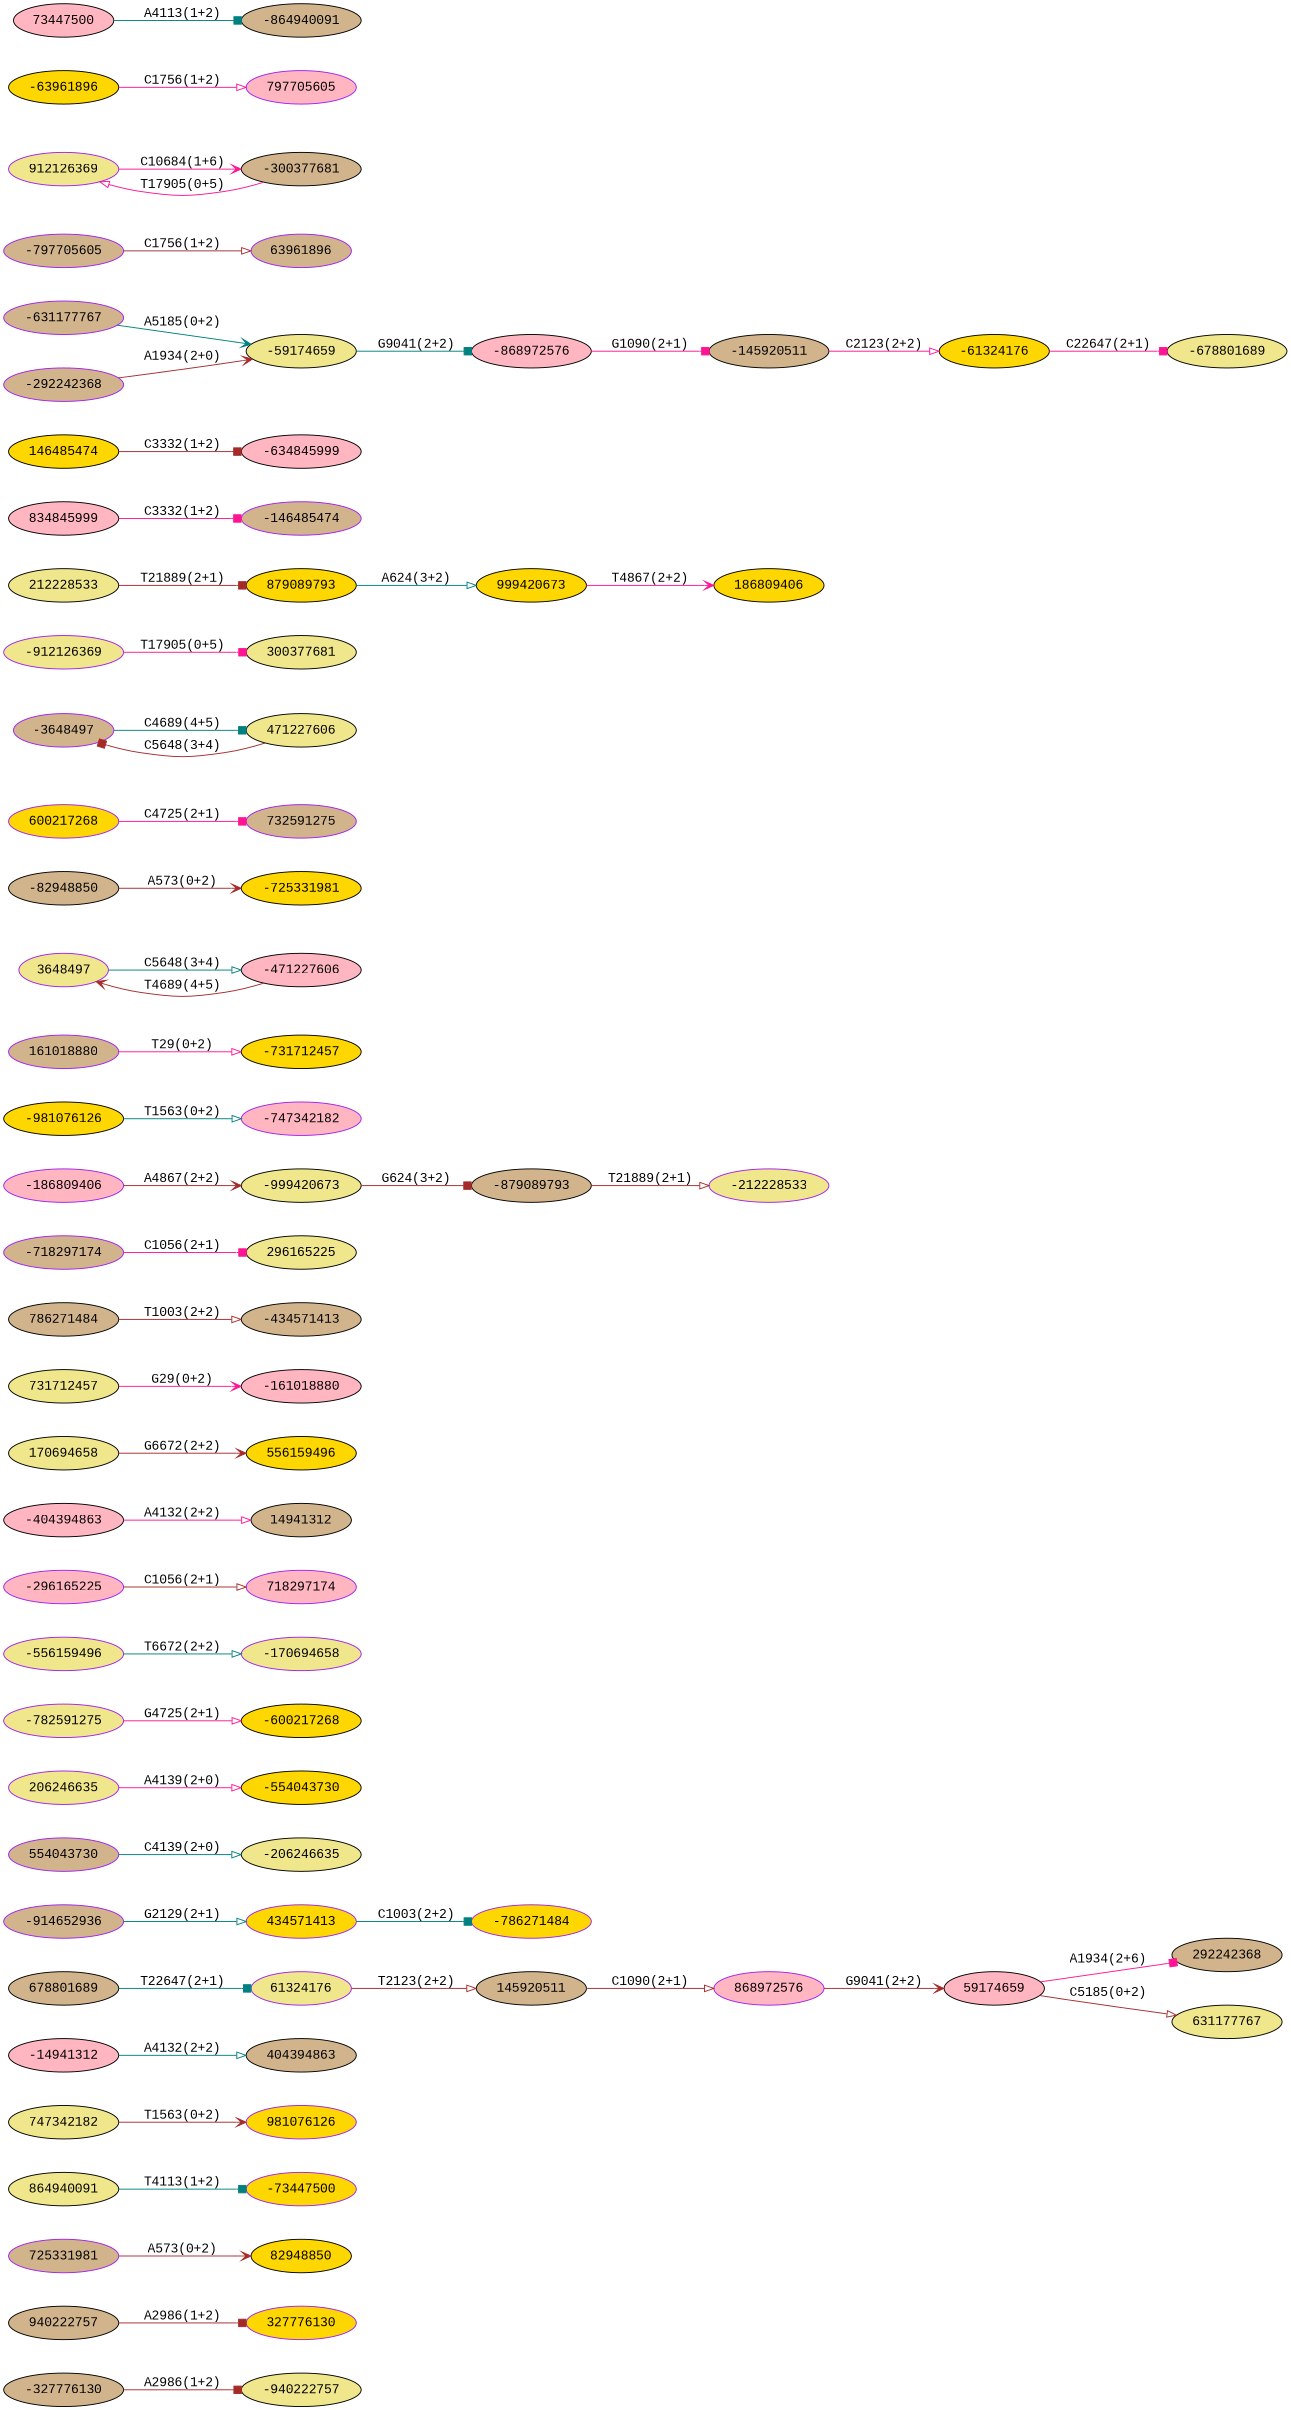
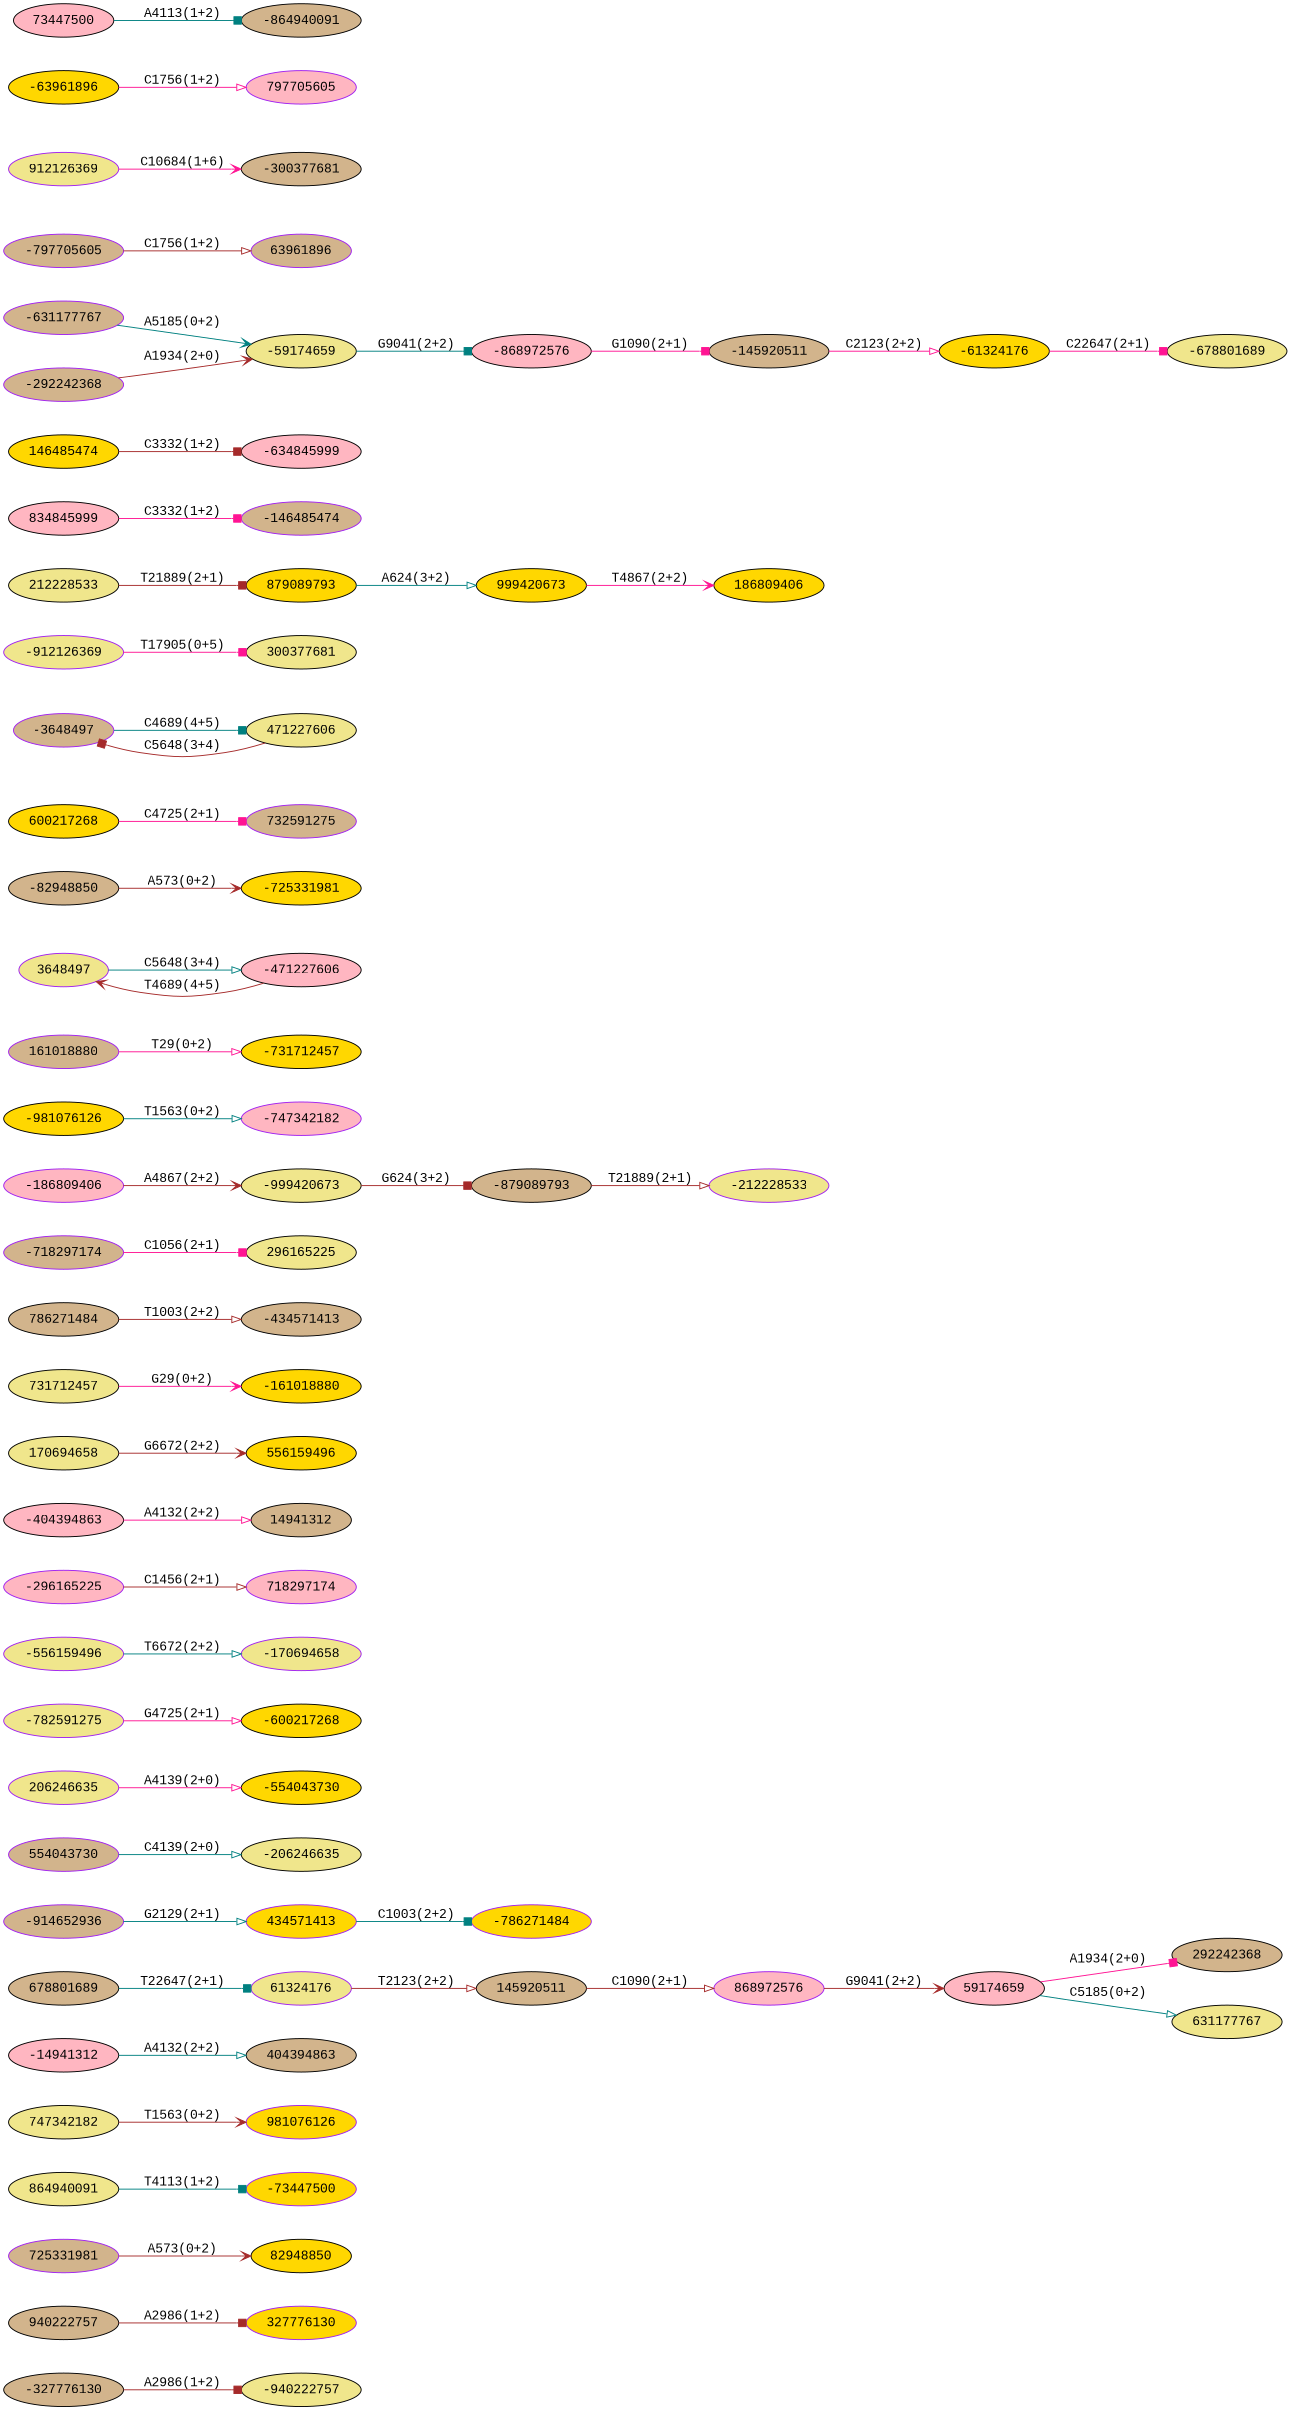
  digraph {
    fontname="Liberation Mono"
    nodesep=0.5
    rankdir=LR
    node [color=black fillcolor=tan fontname="Liberation Mono" style=filled]
    edge [arrowhead=onormal color=brown fontname="Liberation Mono" penwidth=1]
    -940222757 [fillcolor=khaki]
    -327776130
    327776130 [color=purple fillcolor=gold]
    82948850 [fillcolor=gold]
    864940091 [fillcolor=khaki]
    -73447500 [color=purple fillcolor=gold]
    981076126 [color=purple fillcolor=gold]
    -14941312 [fillcolor=lightpink]
    404394863
    61324176 [color=purple fillcolor=khaki]
    678801689
    145920511
    -786271484 [color=purple fillcolor=gold]
    -206246635 [fillcolor=khaki]
    206246635 [color=purple fillcolor=khaki]
    -554043730 [fillcolor=gold]
    -782591275 [color=purple fillcolor=khaki]
    -600217268 [fillcolor=gold]
    -170694658 [color=purple fillcolor=khaki]
    718297174 [color=purple fillcolor=lightpink]
    -296165225 [color=purple fillcolor=lightpink]
    -404394863 [fillcolor=lightpink]
    14941312
    554043730 [color=purple]
    556159496 [fillcolor=gold]
    59174659 [fillcolor=lightpink]
    292242368
    631177767 [fillcolor=khaki]
    731712457 [fillcolor=khaki]
-   -161018880 [fillcolor=lightpink]
+   -161018880 [fillcolor=gold]
    786271484
    -434571413
    296165225 [fillcolor=khaki]
    -212228533 [color=purple fillcolor=khaki]
    -879089793
    -981076126 [fillcolor=gold]
    -747342182 [color=purple fillcolor=lightpink]
    -731712457 [fillcolor=gold]
    3648497 [color=purple fillcolor=khaki]
    -471227606 [fillcolor=lightpink]
    -725331981 [fillcolor=gold]
    -82948850
    n43 [color=purple label=732591275]
    725331981 [color=purple]
    -3648497 [color=purple]
    471227606 [fillcolor=khaki]
    -718297174 [color=purple]
    300377681 [fillcolor=khaki]
    -912126369 [color=purple fillcolor=khaki]
    186809406 [fillcolor=gold]
    -186809406 [color=purple fillcolor=lightpink]
    -999420673 [fillcolor=khaki]
    -914652936 [color=purple]
    434571413 [color=purple fillcolor=gold]
    868972576 [color=purple fillcolor=lightpink]
    n56 [fillcolor=lightpink label=834845999]
    -146485474 [color=purple]
    146485474 [fillcolor=gold]
    -634845999 [fillcolor=lightpink]
    170694658 [fillcolor=khaki]
    -868972576 [fillcolor=lightpink]
    -145920511
    -61324176 [fillcolor=gold]
    63961896 [color=purple]
    912126369 [color=purple fillcolor=khaki]
    -300377681
    161018880 [color=purple]
    -63961896 [fillcolor=gold]
    797705605 [color=purple fillcolor=lightpink]
    -556159496 [color=purple fillcolor=khaki]
    212228533 [fillcolor=khaki]
    879089793 [fillcolor=gold]
    999420673 [fillcolor=gold]
    -678801689 [fillcolor=khaki]
    73447500 [fillcolor=lightpink]
    -864940091
    -631177767 [color=purple]
    -59174659 [fillcolor=khaki]
    -797705605 [color=purple]
    940222757
    747342182 [fillcolor=khaki]
    -292242368 [color=purple]
-   600217268 [color=purple fillcolor=gold]
+   600217268 [fillcolor=gold]
    -327776130 -> -940222757 [arrowhead=box label="A2986(1+2)"]
    864940091 -> -73447500 [arrowhead=box color=teal label="T4113(1+2)"]
    -14941312 -> 404394863 [color=teal label="A4132(2+2)"]
    61324176 -> 145920511 [label="T2123(2+2)"]
    678801689 -> 61324176 [arrowhead=box color=teal label="T22647(2+1)"]
    145920511 -> 868972576 [label="C1090(2+1)"]
    206246635 -> -554043730 [color=deeppink label="A4139(2+0)"]
    -782591275 -> -600217268 [color=deeppink label="G4725(2+1)"]
-   -296165225 -> 718297174 [label="C1056(2+1)"]
+   -296165225 -> 718297174 [label="C1456(2+1)"]
    -404394863 -> 14941312 [color=deeppink label="A4132(2+2)"]
    554043730 -> -206246635 [color=teal label="C4139(2+0)"]
-   59174659 -> 292242368 [arrowhead=box color=deeppink label="A1934(2+6)"]
-   59174659 -> 631177767 [label="C5185(0+2)"]
+   59174659 -> 292242368 [arrowhead=box color=deeppink label="A1934(2+0)"]
+   59174659 -> 631177767 [color=teal label="C5185(0+2)"]
    731712457 -> -161018880 [arrowhead=vee color=deeppink label="G29(0+2)"]
    786271484 -> -434571413 [label="T1003(2+2)"]
    -879089793 -> -212228533 [label="T21889(2+1)"]
    -981076126 -> -747342182 [color=teal label="T1563(0+2)"]
    3648497 -> -471227606 [color=teal label="C5648(3+4)"]
    -471227606 -> 3648497 [arrowhead=vee label="T4689(4+5)"]
    -82948850 -> -725331981 [arrowhead=vee label="A573(0+2)"]
    725331981 -> 82948850 [arrowhead=vee label="A573(0+2)"]
    -3648497 -> 471227606 [arrowhead=box color=teal label="C4689(4+5)"]
    471227606 -> -3648497 [arrowhead=box label="C5648(3+4)"]
    -718297174 -> 296165225 [arrowhead=box color=deeppink label="C1056(2+1)"]
    -912126369 -> 300377681 [arrowhead=box color=deeppink label="T17905(0+5)"]
    -186809406 -> -999420673 [arrowhead=vee label="A4867(2+2)"]
    -999420673 -> -879089793 [arrowhead=box label="G624(3+2)"]
    -914652936 -> 434571413 [color=teal label="G2129(2+1)"]
    434571413 -> -786271484 [arrowhead=box color=teal label="C1003(2+2)"]
    868972576 -> 59174659 [arrowhead=vee label="G9041(2+2)"]
    n56 -> -146485474 [arrowhead=box color=deeppink label="C3332(1+2)"]
    146485474 -> -634845999 [arrowhead=box label="C3332(1+2)"]
    170694658 -> 556159496 [arrowhead=vee label="G6672(2+2)"]
    -868972576 -> -145920511 [arrowhead=box color=deeppink label="G1090(2+1)"]
    -145920511 -> -61324176 [color=deeppink label="C2123(2+2)"]
    -61324176 -> -678801689 [arrowhead=box color=deeppink label="C22647(2+1)"]
    912126369 -> -300377681 [arrowhead=vee color=deeppink label="C10684(1+6)"]
-   -300377681 -> 912126369 [color=deeppink label="T17905(0+5)"]
    161018880 -> -731712457 [color=deeppink label="T29(0+2)"]
    -63961896 -> 797705605 [color=deeppink label="C1756(1+2)"]
    -556159496 -> -170694658 [color=teal label="T6672(2+2)"]
    212228533 -> 879089793 [arrowhead=box label="T21889(2+1)"]
    879089793 -> 999420673 [color=teal label="A624(3+2)"]
    999420673 -> 186809406 [arrowhead=vee color=deeppink label="T4867(2+2)"]
    73447500 -> -864940091 [arrowhead=box color=teal label="A4113(1+2)"]
    -631177767 -> -59174659 [arrowhead=vee color=teal label="A5185(0+2)"]
    -59174659 -> -868972576 [arrowhead=box color=teal label="G9041(2+2)"]
    -797705605 -> 63961896 [label="C1756(1+2)"]
    940222757 -> 327776130 [arrowhead=box label="A2986(1+2)"]
    747342182 -> 981076126 [arrowhead=vee label="T1563(0+2)"]
    -292242368 -> -59174659 [arrowhead=vee label="A1934(2+0)"]
    600217268 -> n43 [arrowhead=box color=deeppink label="C4725(2+1)"]
  }
